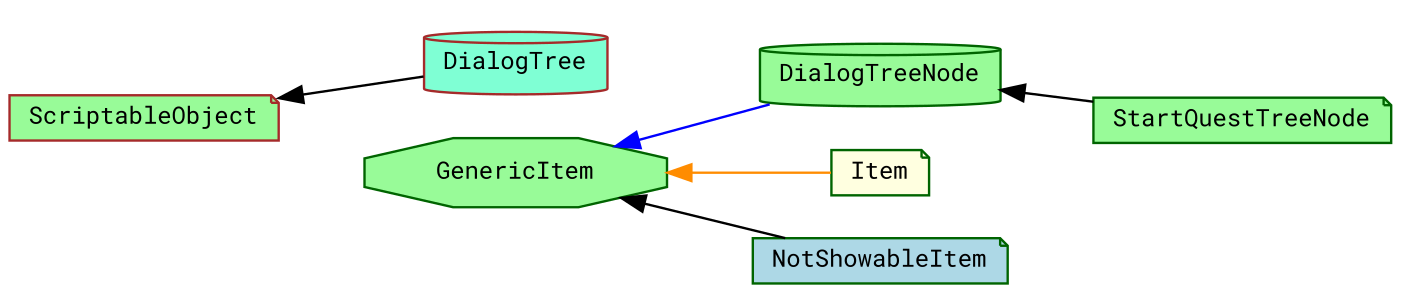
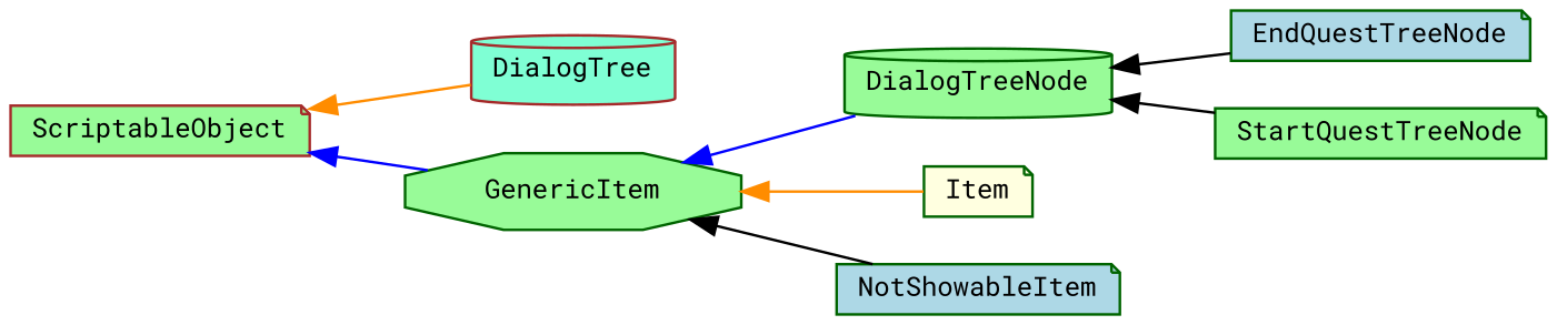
  digraph {
    fontname="Roboto Mono"
    rankdir=LR
    node [color=darkgreen fillcolor=palegreen fontname="Roboto Mono" fontsize=10 shape=note style=filled]
    edge [color=black dir=back fontname="Roboto Mono" fontsize=10 labelfontname=Helvetica labelfontsize=10 style=solid]
    n1 [color=brown height=0.2 label=ScriptableObject width=0.4]
    n2 [color=brown fillcolor=aquamarine height=0.2 label=DialogTree shape=cylinder width=0.4]
    n3 [height=0.2 label=GenericItem shape=octagon width=0.4]
    n4 [height=0.2 label=DialogTreeNode shape=cylinder width=0.4]
+   n5 [fillcolor=lightblue height=0.2 label=EndQuestTreeNode width=0.4]
    n6 [height=0.2 label=StartQuestTreeNode width=0.4]
    n7 [fillcolor=lightyellow height=0.2 label=Item width=0.4]
    n8 [fillcolor=lightblue height=0.2 label=NotShowableItem width=0.4]
-   n1 -> n2
+   n1 -> n2 [color=darkorange]
+   n1 -> n3 [color=blue]
    n3 -> n4 [color=blue]
    n3 -> n7 [color=darkorange]
    n3 -> n8
+   n4 -> n5
    n4 -> n6
  }
